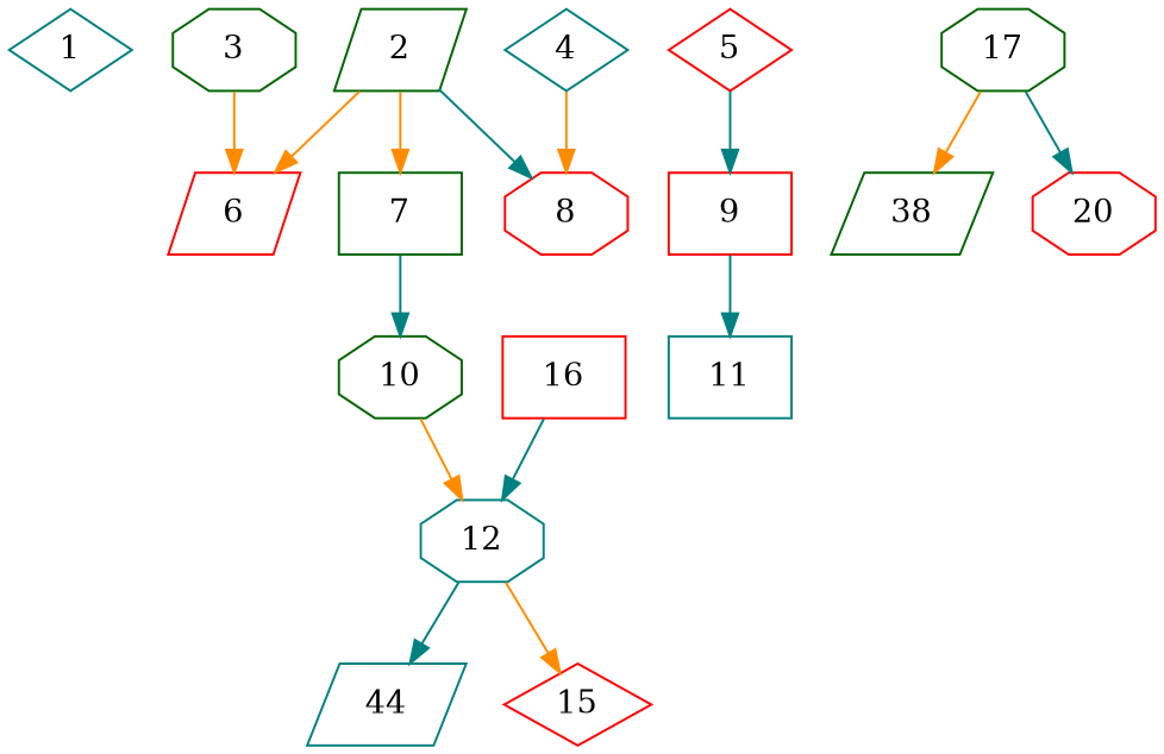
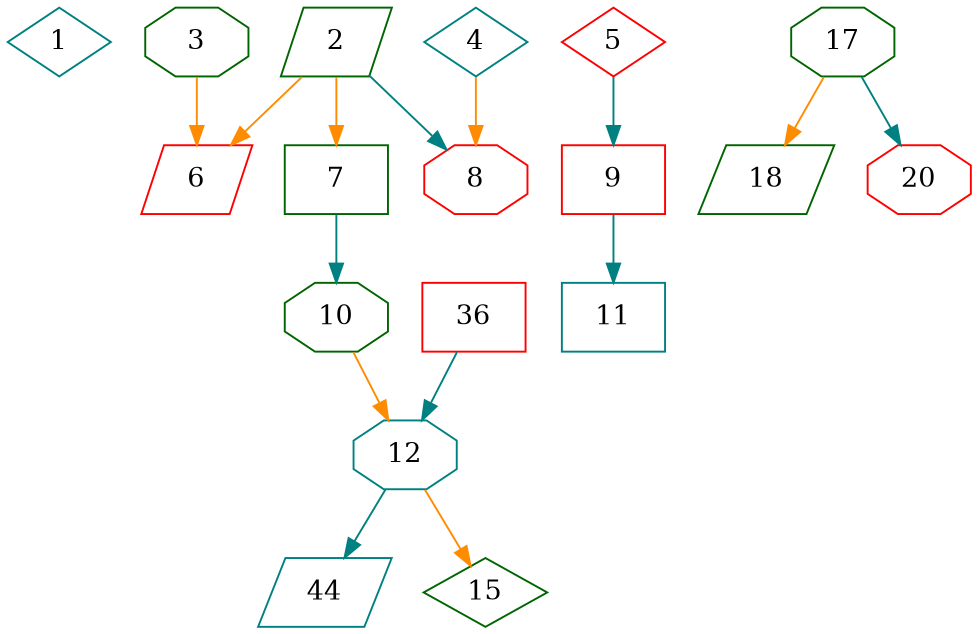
  digraph {
    node [alpha=0.09 color=darkgreen shape=octagon]
    edge [color=darkorange]
    1 [alpha=0.04 color=teal expect_size=48805888 shape=diamond]
    2 [alpha=0.08 expect_size=20490240 shape=parallelogram]
    6 [color=red expect_size=36178944 shape=parallelogram]
    7 [alpha=0.03 expect_size=30529536 shape=box]
    8 [alpha=0.08 color=red expect_size=30693376]
    10 [alpha=0.10 expect_size=7939072]
    12 [alpha=0.19 color=teal expect_size=52048896]
    11 [alpha=0.05 color=teal expect_size=43661312 shape=box]
    3 [alpha=0.18 expect_size=36428800]
    4 [alpha=0.02 color=teal expect_size=11580416 shape=diamond]
    5 [color=red expect_size=46916608 shape=diamond]
    9 [alpha=0.19 color=red expect_size=52403200 shape=box]
    n13 [color=teal expect_size=19452928 label=44 shape=parallelogram]
-   15 [color=red expect_size=23578624 shape=diamond]
-   16 [alpha=0.03 color=red expect_size=44929024 shape=box]
+   15 [expect_size=23578624 shape=diamond]
+   16 [alpha=0.03 color=red expect_size=44929024 shape=box label=36]
    17 [alpha=0.14 expect_size=19670016]
-   18 [alpha=0.16 expect_size=25736192 shape=parallelogram label=38]
+   18 [alpha=0.16 expect_size=25736192 shape=parallelogram]
    20 [alpha=0.18 color=red expect_size=41936896]
    2 -> 6
    2 -> 7
    2 -> 8 [color=teal]
    7 -> 10 [color=teal]
    10 -> 12
    12 -> n13 [color=teal]
    12 -> 15
    3 -> 6
    4 -> 8
    5 -> 9 [color=teal]
    9 -> 11 [color=teal]
    16 -> 12 [color=teal]
    17 -> 18
    17 -> 20 [color=teal]
  }
